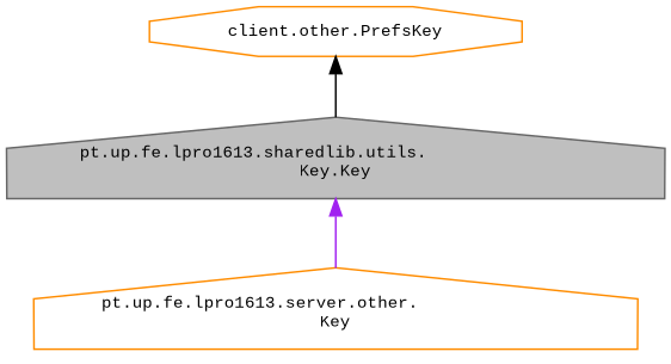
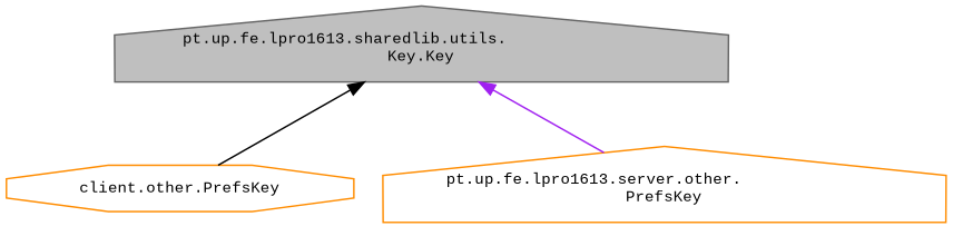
  digraph {
    fontname="Liberation Mono"
    node [color=darkorange fillcolor=white fontname="Liberation Mono" fontsize=10 shape=house style=filled]
    edge [dir=back fontname="Liberation Mono" fontsize=10 labelfontname=Helvetica labelfontsize=10 style=solid]
    n1 [color=gray40 fillcolor=grey75 fontcolor=black height=0.2 label="pt.up.fe.lpro1613.sharedlib.utils.\lKey.Key" width=0.4]
    n2 [height=0.2 label="client.other.PrefsKey" shape=octagon width=0.4]
-   n3 [height=0.2 label="pt.up.fe.lpro1613.server.other.\lKey" width=0.4]
-   n2 -> n1 [color=black]
+   n3 [height=0.2 label="pt.up.fe.lpro1613.server.other.\lPrefsKey" width=0.4]
+   n1 -> n2 [color=black]
    n1 -> n3 [color=purple]
  }
